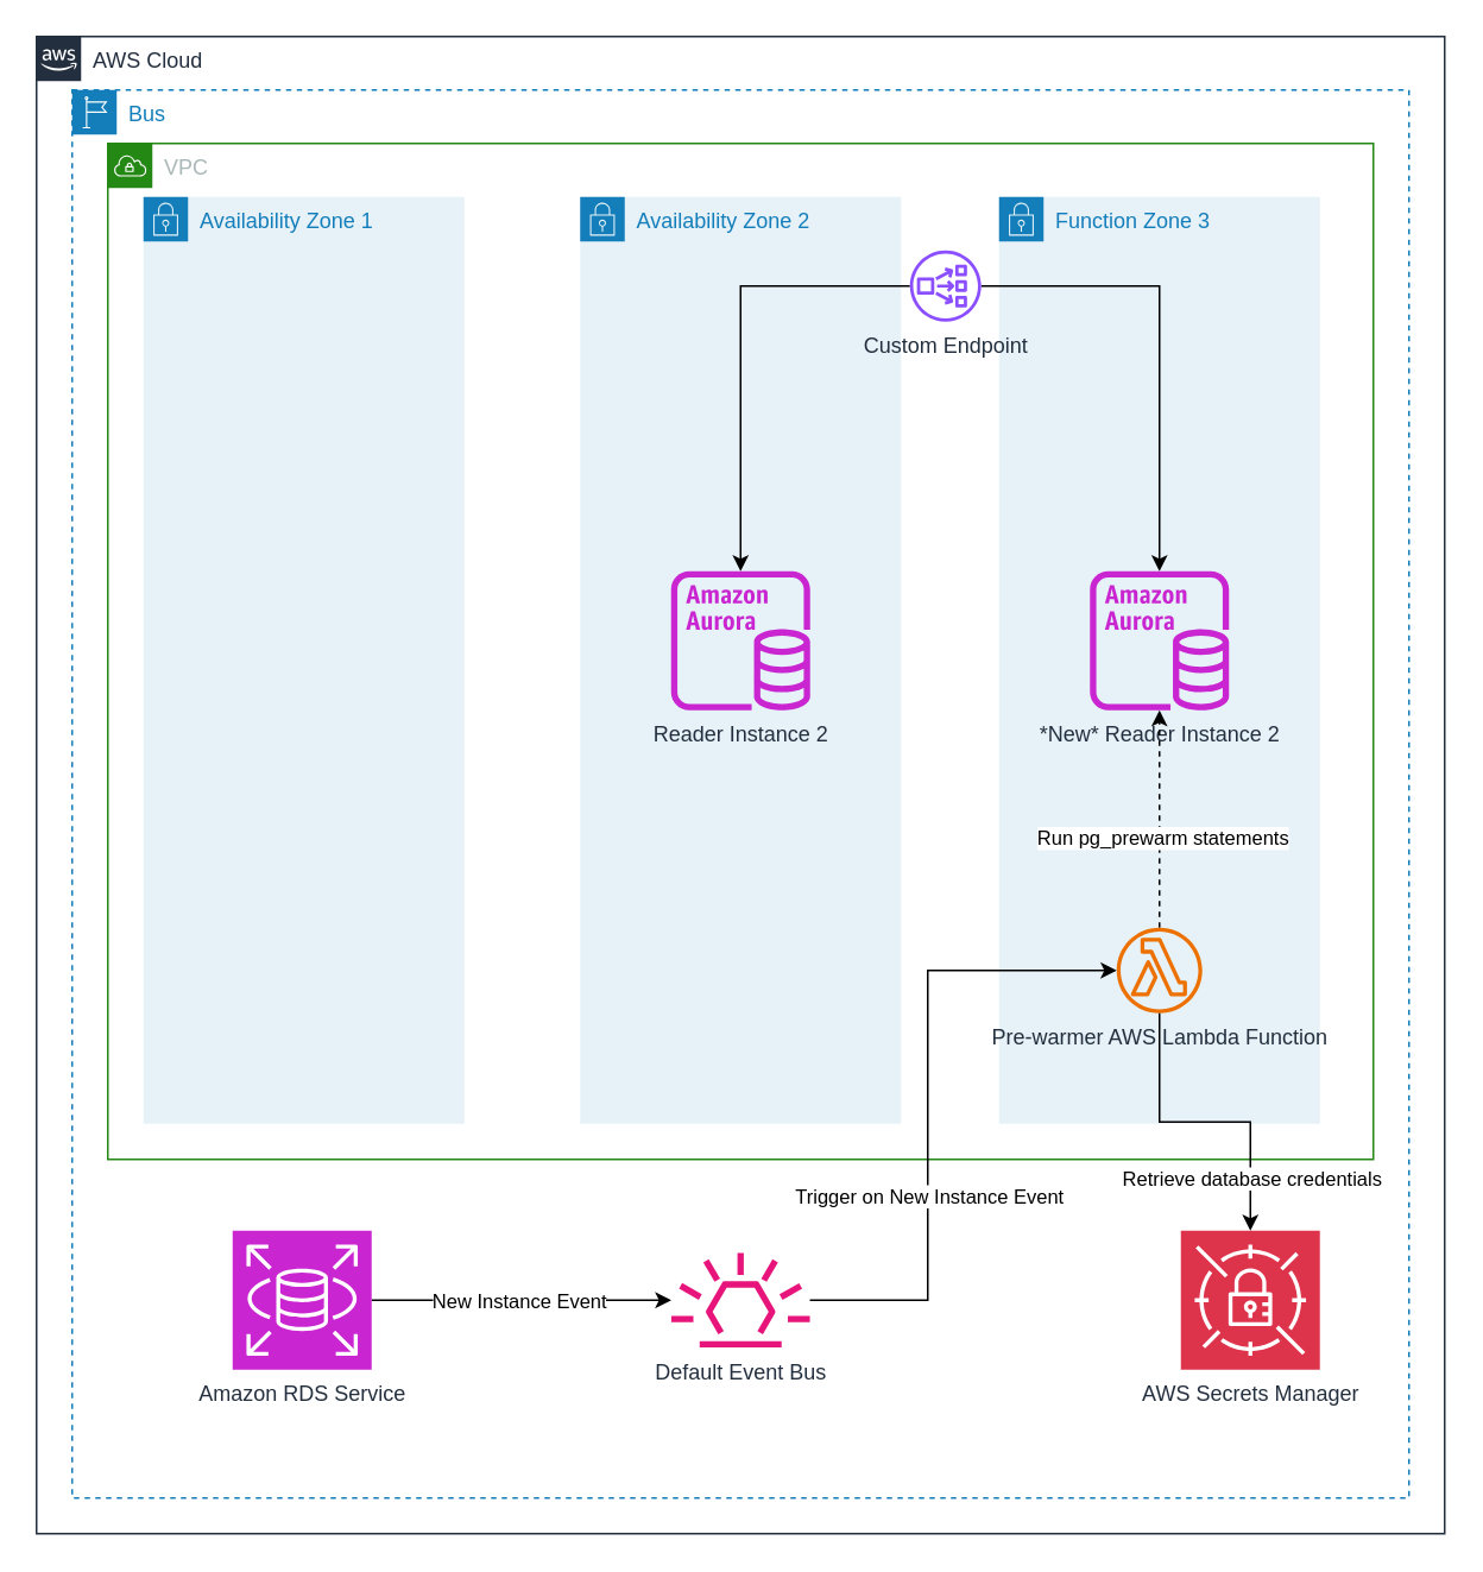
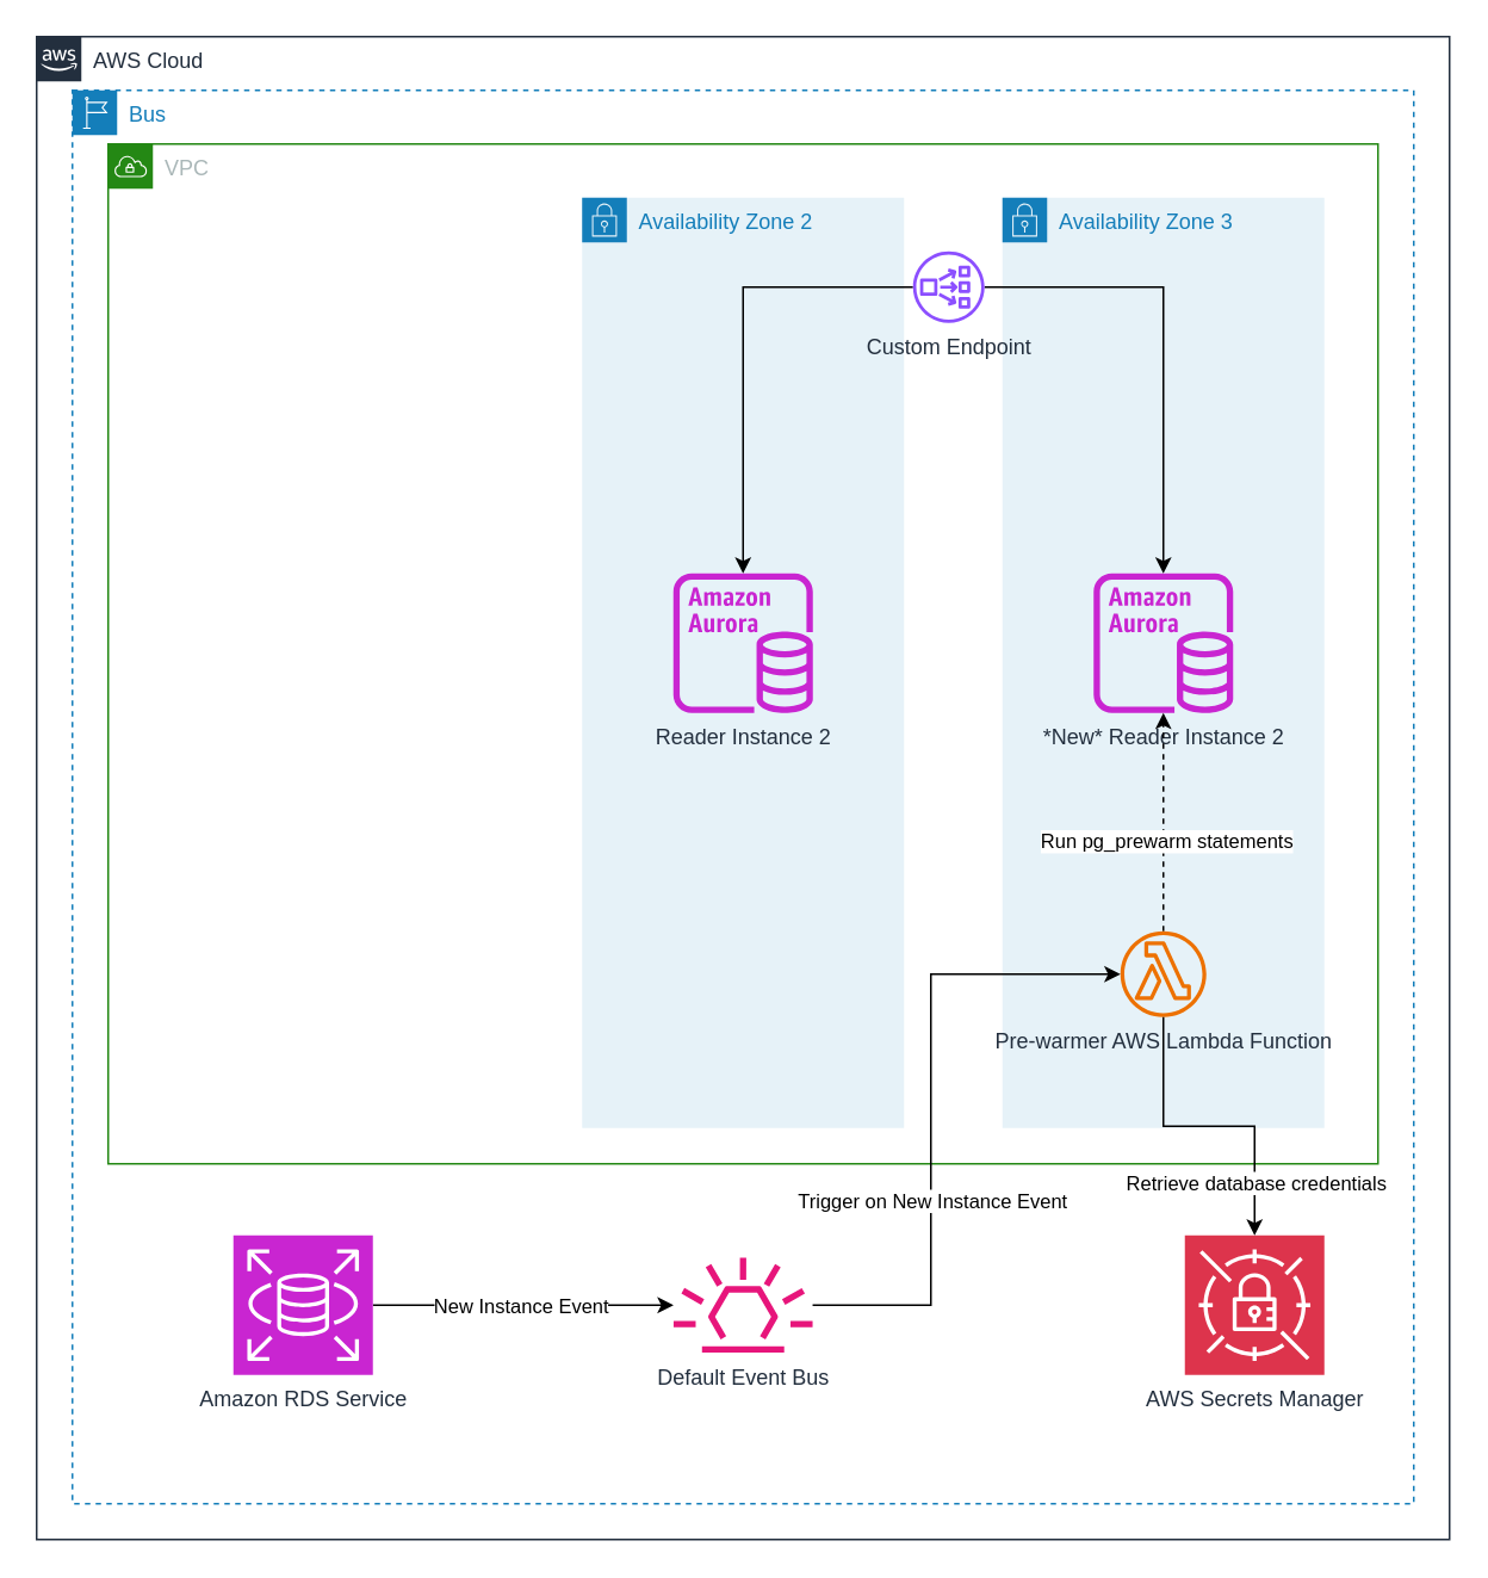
  <mxCell id="0" />
  <mxCell id="1" parent="0" />
  <mxCell id="2" value="AWS Cloud" style="points=[[0,0],[0.25,0],[0.5,0],[0.75,0],[1,0],[1,0.25],[1,0.5],[1,0.75],[1,1],[0.75,1],[0.5,1],[0.25,1],[0,1],[0,0.75],[0,0.5],[0,0.25]];outlineConnect=0;gradientColor=none;html=1;whiteSpace=wrap;fontSize=12;fontStyle=0;container=1;pointerEvents=0;collapsible=0;recursiveResize=0;shape=mxgraph.aws4.group;grIcon=mxgraph.aws4.group_aws_cloud_alt;strokeColor=#232F3E;fillColor=none;verticalAlign=top;align=left;spacingLeft=30;fontColor=#232F3E;dashed=0;" vertex="1" parent="1"><mxGeometry x="20" y="20" width="790" height="840" as="geometry" /></mxCell>
  <mxCell id="3" value="Bus" style="points=[[0,0],[0.25,0],[0.5,0],[0.75,0],[1,0],[1,0.25],[1,0.5],[1,0.75],[1,1],[0.75,1],[0.5,1],[0.25,1],[0,1],[0,0.75],[0,0.5],[0,0.25]];outlineConnect=0;gradientColor=none;html=1;whiteSpace=wrap;fontSize=12;fontStyle=0;container=1;pointerEvents=0;collapsible=0;recursiveResize=0;shape=mxgraph.aws4.group;grIcon=mxgraph.aws4.group_region;strokeColor=#147EBA;fillColor=none;verticalAlign=top;align=left;spacingLeft=30;fontColor=#147EBA;dashed=1;" vertex="1" parent="2"><mxGeometry x="20" y="30" width="750" height="790" as="geometry" /></mxCell>
  <mxCell id="4" value="VPC" style="points=[[0,0],[0.25,0],[0.5,0],[0.75,0],[1,0],[1,0.25],[1,0.5],[1,0.75],[1,1],[0.75,1],[0.5,1],[0.25,1],[0,1],[0,0.75],[0,0.5],[0,0.25]];outlineConnect=0;gradientColor=none;html=1;whiteSpace=wrap;fontSize=12;fontStyle=0;container=1;pointerEvents=0;collapsible=0;recursiveResize=0;shape=mxgraph.aws4.group;grIcon=mxgraph.aws4.group_vpc;strokeColor=#248814;fillColor=none;verticalAlign=top;align=left;spacingLeft=30;fontColor=#AAB7B8;dashed=0;" vertex="1" parent="3"><mxGeometry x="20" y="30" width="710" height="570" as="geometry" /></mxCell>
- <mxCell id="5" value="Availability Zone 1" style="points=[[0,0],[0.25,0],[0.5,0],[0.75,0],[1,0],[1,0.25],[1,0.5],[1,0.75],[1,1],[0.75,1],[0.5,1],[0.25,1],[0,1],[0,0.75],[0,0.5],[0,0.25]];outlineConnect=0;gradientColor=none;html=1;whiteSpace=wrap;fontSize=12;fontStyle=0;container=1;pointerEvents=0;collapsible=0;recursiveResize=0;shape=mxgraph.aws4.group;grIcon=mxgraph.aws4.group_security_group;grStroke=0;strokeColor=#147EBA;fillColor=#E6F2F8;verticalAlign=top;align=left;spacingLeft=30;fontColor=#147EBA;dashed=0;" vertex="1" parent="4"><mxGeometry x="20" y="30" width="180" height="520" as="geometry" /></mxCell>
- <mxCell id="6" value="Function Zone 3" style="points=[[0,0],[0.25,0],[0.5,0],[0.75,0],[1,0],[1,0.25],[1,0.5],[1,0.75],[1,1],[0.75,1],[0.5,1],[0.25,1],[0,1],[0,0.75],[0,0.5],[0,0.25]];outlineConnect=0;gradientColor=none;html=1;whiteSpace=wrap;fontSize=12;fontStyle=0;container=1;pointerEvents=0;collapsible=0;recursiveResize=0;shape=mxgraph.aws4.group;grIcon=mxgraph.aws4.group_security_group;grStroke=0;strokeColor=#147EBA;fillColor=#E6F2F8;verticalAlign=top;align=left;spacingLeft=30;fontColor=#147EBA;dashed=0;" vertex="1" parent="4"><mxGeometry x="500" y="30" width="180" height="520" as="geometry" /></mxCell>
+ <mxCell id="6" value="Availability Zone 3" style="points=[[0,0],[0.25,0],[0.5,0],[0.75,0],[1,0],[1,0.25],[1,0.5],[1,0.75],[1,1],[0.75,1],[0.5,1],[0.25,1],[0,1],[0,0.75],[0,0.5],[0,0.25]];outlineConnect=0;gradientColor=none;html=1;whiteSpace=wrap;fontSize=12;fontStyle=0;container=1;pointerEvents=0;collapsible=0;recursiveResize=0;shape=mxgraph.aws4.group;grIcon=mxgraph.aws4.group_security_group;grStroke=0;strokeColor=#147EBA;fillColor=#E6F2F8;verticalAlign=top;align=left;spacingLeft=30;fontColor=#147EBA;dashed=0;" vertex="1" parent="4"><mxGeometry x="500" y="30" width="180" height="520" as="geometry" /></mxCell>
  <mxCell id="7" value="*New* Reader Instance 2" style="sketch=0;outlineConnect=0;fontColor=#232F3E;gradientColor=none;fillColor=#C925D1;strokeColor=none;dashed=0;verticalLabelPosition=bottom;verticalAlign=top;align=center;html=1;fontSize=12;fontStyle=0;aspect=fixed;pointerEvents=1;shape=mxgraph.aws4.aurora_instance;" vertex="1" parent="6"><mxGeometry x="51" y="210" width="78" height="78" as="geometry" /></mxCell>
  <mxCell id="8" style="edgeStyle=orthogonalEdgeStyle;rounded=0;orthogonalLoop=1;jettySize=auto;html=1;dashed=1;" edge="1" parent="6" source="10" target="7"><mxGeometry relative="1" as="geometry" /></mxCell>
  <mxCell id="9" value="Run pg_prewarm statements" style="edgeLabel;html=1;align=center;verticalAlign=middle;resizable=0;points=[];" vertex="1" connectable="0" parent="8"><mxGeometry x="-0.164" y="-1" relative="1" as="geometry"><mxPoint as="offset" /></mxGeometry></mxCell>
  <mxCell id="10" value="Pre-warmer AWS Lambda Function" style="sketch=0;outlineConnect=0;fontColor=#232F3E;gradientColor=none;fillColor=#ED7100;strokeColor=none;dashed=0;verticalLabelPosition=bottom;verticalAlign=top;align=center;html=1;fontSize=12;fontStyle=0;aspect=fixed;pointerEvents=1;shape=mxgraph.aws4.lambda_function;" vertex="1" parent="6"><mxGeometry x="66" y="410" width="48" height="48" as="geometry" /></mxCell>
  <mxCell id="11" value="Availability Zone 2" style="points=[[0,0],[0.25,0],[0.5,0],[0.75,0],[1,0],[1,0.25],[1,0.5],[1,0.75],[1,1],[0.75,1],[0.5,1],[0.25,1],[0,1],[0,0.75],[0,0.5],[0,0.25]];outlineConnect=0;gradientColor=none;html=1;whiteSpace=wrap;fontSize=12;fontStyle=0;container=1;pointerEvents=0;collapsible=0;recursiveResize=0;shape=mxgraph.aws4.group;grIcon=mxgraph.aws4.group_security_group;grStroke=0;strokeColor=#147EBA;fillColor=#E6F2F8;verticalAlign=top;align=left;spacingLeft=30;fontColor=#147EBA;dashed=0;" vertex="1" parent="4"><mxGeometry x="265" y="30" width="180" height="520" as="geometry" /></mxCell>
  <mxCell id="12" value="Reader Instance 2" style="sketch=0;outlineConnect=0;fontColor=#232F3E;gradientColor=none;fillColor=#C925D1;strokeColor=none;dashed=0;verticalLabelPosition=bottom;verticalAlign=top;align=center;html=1;fontSize=12;fontStyle=0;aspect=fixed;pointerEvents=1;shape=mxgraph.aws4.aurora_instance;" vertex="1" parent="11"><mxGeometry x="51" y="210" width="78" height="78" as="geometry" /></mxCell>
  <mxCell id="13" style="edgeStyle=orthogonalEdgeStyle;rounded=0;orthogonalLoop=1;jettySize=auto;html=1;" edge="1" parent="4" source="15" target="12"><mxGeometry relative="1" as="geometry" /></mxCell>
  <mxCell id="14" style="edgeStyle=orthogonalEdgeStyle;rounded=0;orthogonalLoop=1;jettySize=auto;html=1;" edge="1" parent="4" source="15" target="7"><mxGeometry relative="1" as="geometry" /></mxCell>
  <mxCell id="15" value="Custom Endpoint" style="sketch=0;outlineConnect=0;fontColor=#232F3E;gradientColor=none;fillColor=#8C4FFF;strokeColor=none;dashed=0;verticalLabelPosition=bottom;verticalAlign=top;align=center;html=1;fontSize=12;fontStyle=0;aspect=fixed;pointerEvents=1;shape=mxgraph.aws4.network_load_balancer;" vertex="1" parent="4"><mxGeometry x="450" y="60" width="40" height="40" as="geometry" /></mxCell>
  <mxCell id="16" style="edgeStyle=orthogonalEdgeStyle;rounded=0;orthogonalLoop=1;jettySize=auto;html=1;" edge="1" parent="3" source="18" target="21"><mxGeometry relative="1" as="geometry" /></mxCell>
  <mxCell id="17" value="New Instance Event" style="edgeLabel;html=1;align=center;verticalAlign=middle;resizable=0;points=[];" vertex="1" connectable="0" parent="16"><mxGeometry x="0.249" y="2" relative="1" as="geometry"><mxPoint x="-23" y="2" as="offset" /></mxGeometry></mxCell>
  <mxCell id="18" value="Amazon RDS Service" style="sketch=0;points=[[0,0,0],[0.25,0,0],[0.5,0,0],[0.75,0,0],[1,0,0],[0,1,0],[0.25,1,0],[0.5,1,0],[0.75,1,0],[1,1,0],[0,0.25,0],[0,0.5,0],[0,0.75,0],[1,0.25,0],[1,0.5,0],[1,0.75,0]];outlineConnect=0;fontColor=#232F3E;fillColor=#C925D1;strokeColor=#ffffff;dashed=0;verticalLabelPosition=bottom;verticalAlign=top;align=center;html=1;fontSize=12;fontStyle=0;aspect=fixed;shape=mxgraph.aws4.resourceIcon;resIcon=mxgraph.aws4.rds;" vertex="1" parent="3"><mxGeometry x="90" y="640" width="78" height="78" as="geometry" /></mxCell>
  <mxCell id="19" style="edgeStyle=orthogonalEdgeStyle;rounded=0;orthogonalLoop=1;jettySize=auto;html=1;" edge="1" parent="3" source="21" target="10"><mxGeometry relative="1" as="geometry"><Array as="points"><mxPoint x="480" y="679" /><mxPoint x="480" y="494" /></Array></mxGeometry></mxCell>
  <mxCell id="20" value="Trigger on New Instance Event" style="edgeLabel;html=1;align=center;verticalAlign=middle;resizable=0;points=[];" vertex="1" connectable="0" parent="19"><mxGeometry x="-0.355" relative="1" as="geometry"><mxPoint y="-10" as="offset" /></mxGeometry></mxCell>
  <mxCell id="21" value="Default Event Bus" style="sketch=0;outlineConnect=0;fontColor=#232F3E;gradientColor=none;fillColor=#E7157B;strokeColor=none;dashed=0;verticalLabelPosition=bottom;verticalAlign=top;align=center;html=1;fontSize=12;fontStyle=0;aspect=fixed;pointerEvents=1;shape=mxgraph.aws4.eventbridge_default_event_bus_resource;" vertex="1" parent="3"><mxGeometry x="336" y="652.5" width="78" height="53" as="geometry" /></mxCell>
  <mxCell id="22" value="AWS Secrets Manager" style="sketch=0;points=[[0,0,0],[0.25,0,0],[0.5,0,0],[0.75,0,0],[1,0,0],[0,1,0],[0.25,1,0],[0.5,1,0],[0.75,1,0],[1,1,0],[0,0.25,0],[0,0.5,0],[0,0.75,0],[1,0.25,0],[1,0.5,0],[1,0.75,0]];outlineConnect=0;fontColor=#232F3E;fillColor=#DD344C;strokeColor=#ffffff;dashed=0;verticalLabelPosition=bottom;verticalAlign=top;align=center;html=1;fontSize=12;fontStyle=0;aspect=fixed;shape=mxgraph.aws4.resourceIcon;resIcon=mxgraph.aws4.secrets_manager;" vertex="1" parent="3"><mxGeometry x="622" y="640" width="78" height="78" as="geometry" /></mxCell>
  <mxCell id="23" style="edgeStyle=orthogonalEdgeStyle;rounded=0;orthogonalLoop=1;jettySize=auto;html=1;entryX=0.5;entryY=0;entryDx=0;entryDy=0;entryPerimeter=0;" edge="1" parent="3" source="10" target="22"><mxGeometry relative="1" as="geometry" /></mxCell>
  <mxCell id="24" value="Retrieve database credentials" style="edgeLabel;html=1;align=center;verticalAlign=middle;resizable=0;points=[];" vertex="1" connectable="0" parent="23"><mxGeometry x="0.341" y="-2" relative="1" as="geometry"><mxPoint x="2" y="27" as="offset" /></mxGeometry></mxCell>
